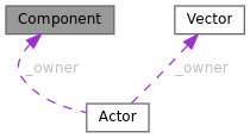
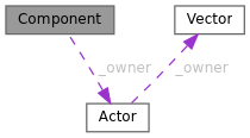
  digraph {
    node [color=gray40 fillcolor=white fontname=Helvetica fontsize=10 shape=box style=filled]
    edge [color=darkorchid3 dir=back fontcolor=grey fontname=Helvetica fontsize=10 labelfontname=Helvetica labelfontsize=10 style=dashed]
    n1 [fillcolor=grey60 fontcolor=black height=0.2 label=Component width=0.4]
    n2 [height=0.2 label=Actor width=0.4]
    n3 [height=0.2 label=Vector width=0.4]
-   n1 -> n2 [label=" _owner"]
+   n2 -> n1 [label=" _owner"]
    n3 -> n2 [label=" _owner"]
  }
